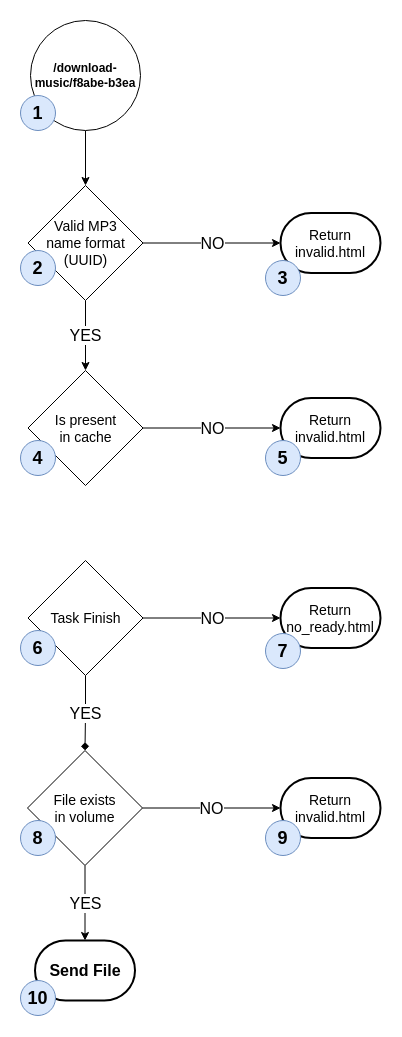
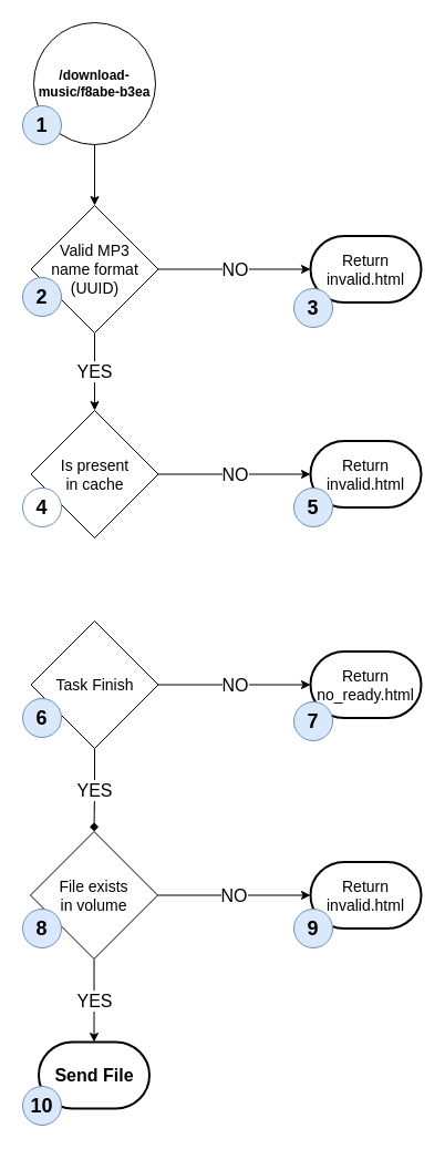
  <mxCell id="0" />
  <mxCell id="1" parent="0" />
  <mxCell id="2" style="edgeStyle=orthogonalEdgeStyle;rounded=0;orthogonalLoop=1;jettySize=auto;html=1;exitX=0.5;exitY=1;exitDx=0;exitDy=0;entryX=0.5;entryY=0;entryDx=0;entryDy=0;" edge="1" parent="1" source="3" target="6"><mxGeometry relative="1" as="geometry" /></mxCell>
  <mxCell id="3" value="/download-music/f8abe-b3ea" style="ellipse;whiteSpace=wrap;html=1;aspect=fixed;fontStyle=1" vertex="1" parent="1"><mxGeometry x="30" y="20" width="110" height="110" as="geometry" /></mxCell>
  <mxCell id="4" value="YES" style="edgeStyle=orthogonalEdgeStyle;rounded=0;orthogonalLoop=1;jettySize=auto;html=1;exitX=0.5;exitY=1;exitDx=0;exitDy=0;fontSize=16;" edge="1" parent="1" source="6" target="8"><mxGeometry relative="1" as="geometry" /></mxCell>
  <mxCell id="5" value="NO" style="edgeStyle=orthogonalEdgeStyle;rounded=0;orthogonalLoop=1;jettySize=auto;html=1;exitX=1;exitY=0.5;exitDx=0;exitDy=0;entryX=0;entryY=0.5;entryDx=0;entryDy=0;entryPerimeter=0;fontSize=16;" edge="1" parent="1" source="6" target="15"><mxGeometry relative="1" as="geometry" /></mxCell>
  <mxCell id="6" value="Valid MP3 &lt;br style=&quot;font-size: 14px;&quot;&gt;name format&lt;br style=&quot;font-size: 14px;&quot;&gt;(UUID)" style="rhombus;whiteSpace=wrap;html=1;fontSize=14;" vertex="1" parent="1"><mxGeometry x="27.5" y="185" width="115" height="115" as="geometry" /></mxCell>
  <mxCell id="7" value="NO" style="edgeStyle=orthogonalEdgeStyle;rounded=0;orthogonalLoop=1;jettySize=auto;html=1;exitX=1;exitY=0.5;exitDx=0;exitDy=0;fontSize=16;" edge="1" parent="1" source="8" target="16"><mxGeometry relative="1" as="geometry" /></mxCell>
  <mxCell id="8" value="Is present&lt;br style=&quot;font-size: 14px;&quot;&gt;in cache" style="rhombus;whiteSpace=wrap;html=1;fontSize=14;" vertex="1" parent="1"><mxGeometry x="27.5" y="370" width="115" height="115" as="geometry" /></mxCell>
  <mxCell id="9" value="YES" style="edgeStyle=orthogonalEdgeStyle;rounded=0;orthogonalLoop=1;jettySize=auto;html=1;exitX=0.5;exitY=1;exitDx=0;exitDy=0;fontSize=16;endArrow=diamond;" edge="1" parent="1" source="11" target="14"><mxGeometry relative="1" as="geometry" /></mxCell>
  <mxCell id="10" value="NO" style="edgeStyle=orthogonalEdgeStyle;rounded=0;orthogonalLoop=1;jettySize=auto;html=1;exitX=1;exitY=0.5;exitDx=0;exitDy=0;entryX=0;entryY=0.5;entryDx=0;entryDy=0;entryPerimeter=0;fontSize=16;" edge="1" parent="1" source="11" target="19"><mxGeometry relative="1" as="geometry" /></mxCell>
  <mxCell id="11" value="Task Finish" style="rhombus;whiteSpace=wrap;html=1;fontSize=14;" vertex="1" parent="1"><mxGeometry x="27.5" y="560" width="115" height="115" as="geometry" /></mxCell>
  <mxCell id="12" value="NO" style="edgeStyle=orthogonalEdgeStyle;rounded=0;orthogonalLoop=1;jettySize=auto;html=1;exitX=1;exitY=0.5;exitDx=0;exitDy=0;entryX=0;entryY=0.5;entryDx=0;entryDy=0;entryPerimeter=0;fontSize=16;" edge="1" parent="1" source="14" target="18"><mxGeometry relative="1" as="geometry" /></mxCell>
  <mxCell id="13" value="YES" style="edgeStyle=orthogonalEdgeStyle;rounded=0;orthogonalLoop=1;jettySize=auto;html=1;exitX=0.5;exitY=1;exitDx=0;exitDy=0;entryX=0.5;entryY=0;entryDx=0;entryDy=0;entryPerimeter=0;fontSize=16;" edge="1" parent="1" source="14" target="17"><mxGeometry relative="1" as="geometry" /></mxCell>
  <mxCell id="14" value="File exists&lt;br style=&quot;font-size: 14px;&quot;&gt;in volume" style="rhombus;whiteSpace=wrap;html=1;fontSize=14;" vertex="1" parent="1"><mxGeometry x="27" y="750" width="115" height="115" as="geometry" /></mxCell>
  <mxCell id="15" value="Return&lt;br style=&quot;font-size: 14px;&quot;&gt;invalid.html" style="strokeWidth=2;html=1;shape=mxgraph.flowchart.terminator;whiteSpace=wrap;fontSize=14;" vertex="1" parent="1"><mxGeometry x="280" y="212.5" width="100" height="60" as="geometry" /></mxCell>
  <mxCell id="16" value="Return&lt;br style=&quot;font-size: 14px;&quot;&gt;invalid.html" style="strokeWidth=2;html=1;shape=mxgraph.flowchart.terminator;whiteSpace=wrap;fontSize=14;" vertex="1" parent="1"><mxGeometry x="280" y="397.5" width="100" height="60" as="geometry" /></mxCell>
  <mxCell id="17" value="Send File" style="strokeWidth=2;html=1;shape=mxgraph.flowchart.terminator;whiteSpace=wrap;fontSize=16;fontStyle=1" vertex="1" parent="1"><mxGeometry x="34.5" y="940" width="100" height="60" as="geometry" /></mxCell>
  <mxCell id="18" value="Return&lt;br style=&quot;font-size: 14px;&quot;&gt;invalid.html" style="strokeWidth=2;html=1;shape=mxgraph.flowchart.terminator;whiteSpace=wrap;fontSize=14;" vertex="1" parent="1"><mxGeometry x="280" y="777.5" width="100" height="60" as="geometry" /></mxCell>
  <mxCell id="19" value="Return&lt;br style=&quot;font-size: 14px;&quot;&gt;no_ready.html" style="strokeWidth=2;html=1;shape=mxgraph.flowchart.terminator;whiteSpace=wrap;fontSize=14;" vertex="1" parent="1"><mxGeometry x="280" y="587.5" width="100" height="60" as="geometry" /></mxCell>
  <mxCell id="20" value="1" style="ellipse;whiteSpace=wrap;html=1;aspect=fixed;fontSize=18;fontStyle=1;fillColor=#dae8fc;strokeColor=#6c8ebf;" vertex="1" parent="1"><mxGeometry x="20" y="95" width="35" height="35" as="geometry" /></mxCell>
  <mxCell id="21" value="2" style="ellipse;whiteSpace=wrap;html=1;aspect=fixed;fontSize=18;fontStyle=1;fillColor=#dae8fc;strokeColor=#6c8ebf;" vertex="1" parent="1"><mxGeometry x="20" y="250" width="35" height="35" as="geometry" /></mxCell>
  <mxCell id="22" value="3" style="ellipse;whiteSpace=wrap;html=1;aspect=fixed;fontSize=18;fontStyle=1;fillColor=#dae8fc;strokeColor=#6c8ebf;" vertex="1" parent="1"><mxGeometry x="265" y="260" width="35" height="35" as="geometry" /></mxCell>
- <mxCell id="23" value="4" style="ellipse;whiteSpace=wrap;html=1;aspect=fixed;fontSize=18;fontStyle=1;fillColor=#dae8fc;strokeColor=#6c8ebf;" vertex="1" parent="1"><mxGeometry x="20" y="440" width="35" height="35" as="geometry" /></mxCell>
+ <mxCell id="23" value="4" style="ellipse;whiteSpace=wrap;html=1;aspect=fixed;fontSize=18;fontStyle=1;fillColor=#ffffff;strokeColor=#6c8ebf;" vertex="1" parent="1"><mxGeometry x="20" y="440" width="35" height="35" as="geometry" /></mxCell>
  <mxCell id="24" value="5" style="ellipse;whiteSpace=wrap;html=1;aspect=fixed;fontSize=18;fontStyle=1;fillColor=#dae8fc;strokeColor=#6c8ebf;" vertex="1" parent="1"><mxGeometry x="265" y="440" width="35" height="35" as="geometry" /></mxCell>
  <mxCell id="25" value="6" style="ellipse;whiteSpace=wrap;html=1;aspect=fixed;fontSize=18;fontStyle=1;fillColor=#dae8fc;strokeColor=#6c8ebf;" vertex="1" parent="1"><mxGeometry x="20" y="630" width="35" height="35" as="geometry" /></mxCell>
  <mxCell id="26" value="7" style="ellipse;whiteSpace=wrap;html=1;aspect=fixed;fontSize=18;fontStyle=1;fillColor=#dae8fc;strokeColor=#6c8ebf;" vertex="1" parent="1"><mxGeometry x="265" y="633" width="35" height="35" as="geometry" /></mxCell>
  <mxCell id="27" value="8" style="ellipse;whiteSpace=wrap;html=1;aspect=fixed;fontSize=18;fontStyle=1;fillColor=#dae8fc;strokeColor=#6c8ebf;" vertex="1" parent="1"><mxGeometry x="20" y="820" width="35" height="35" as="geometry" /></mxCell>
  <mxCell id="28" value="9" style="ellipse;whiteSpace=wrap;html=1;aspect=fixed;fontSize=18;fontStyle=1;fillColor=#dae8fc;strokeColor=#6c8ebf;" vertex="1" parent="1"><mxGeometry x="265" y="820" width="35" height="35" as="geometry" /></mxCell>
  <mxCell id="29" value="10" style="ellipse;whiteSpace=wrap;html=1;aspect=fixed;fontSize=18;fontStyle=1;fillColor=#dae8fc;strokeColor=#6c8ebf;" vertex="1" parent="1"><mxGeometry x="20" y="980" width="35" height="35" as="geometry" /></mxCell>
